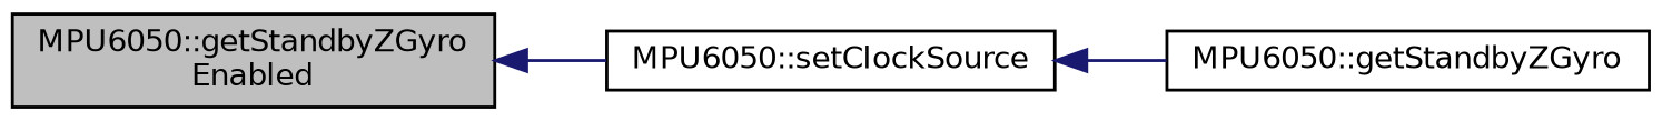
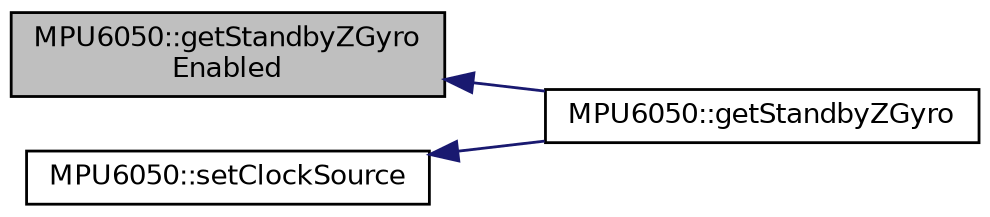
  digraph {
    rankdir=LR
    node [color=black fillcolor=white fontname=Helvetica fontsize=10 shape=record style=filled]
    edge [color=midnightblue dir=back fontname=Helvetica fontsize=10 labelfontname=Helvetica labelfontsize=10 style=solid]
    n1 [fillcolor=grey75 fontcolor=black height=0.2 label="MPU6050::getStandbyZGyro\lEnabled" width=0.4]
    n2 [height=0.2 label="MPU6050::setClockSource" width=0.4]
    n3 [height=0.2 label="MPU6050::getStandbyZGyro" width=0.4]
-   n1 -> n2
+   n1 -> n3
    n2 -> n3
  }
